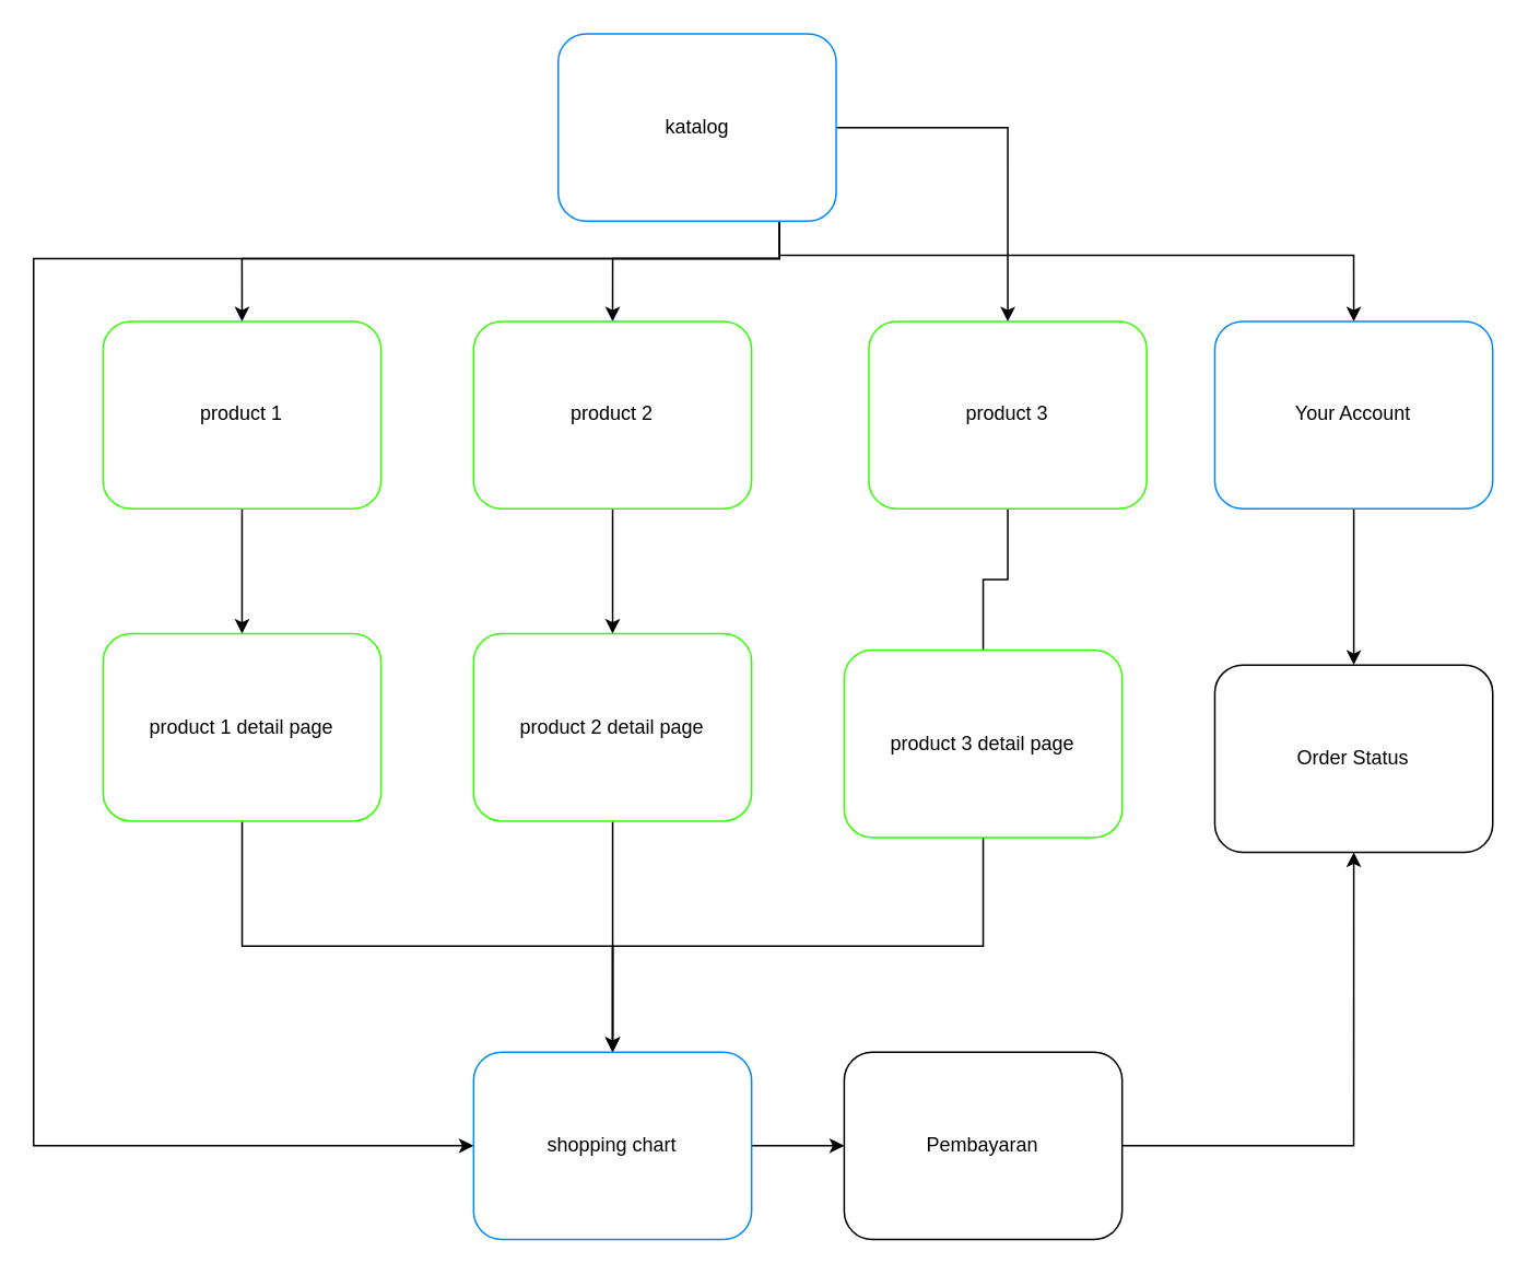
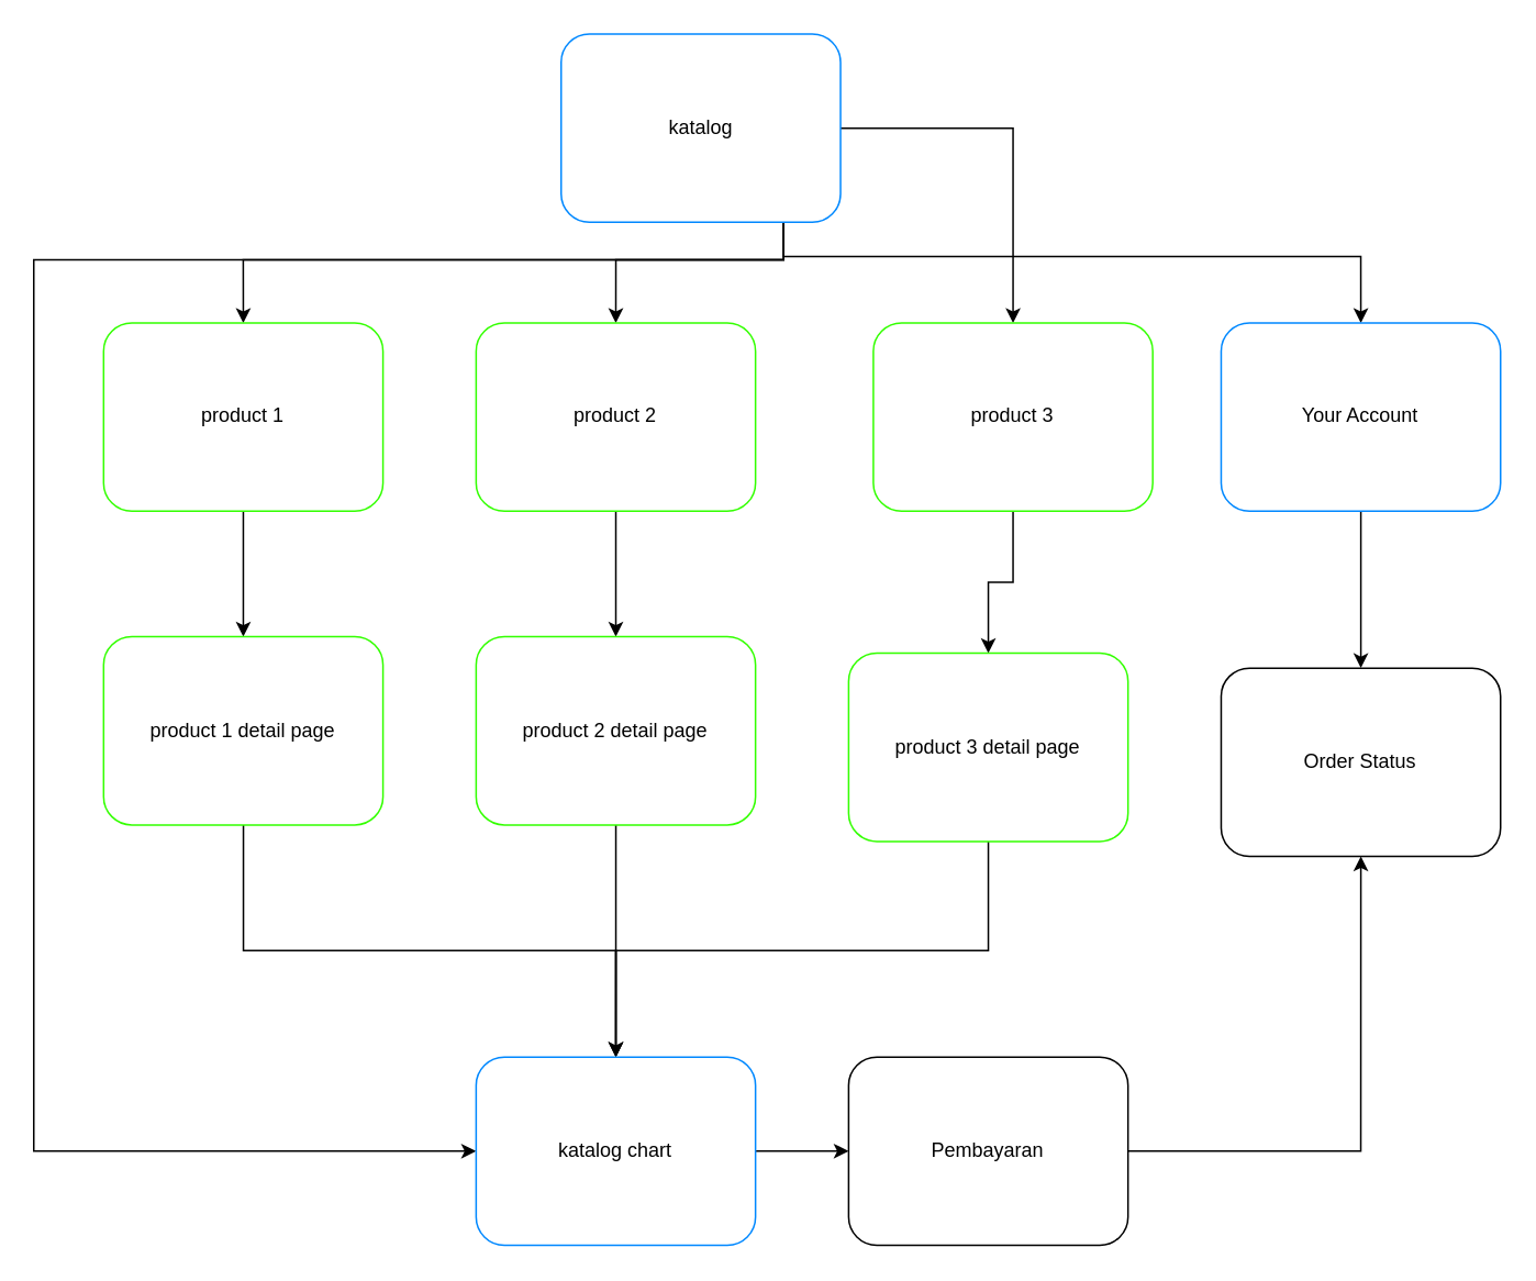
  <mxCell id="0" />
  <mxCell id="1" parent="0" />
  <mxCell id="2" style="edgeStyle=orthogonalEdgeStyle;rounded=0;orthogonalLoop=1;jettySize=auto;html=1;entryX=0.5;entryY=0;entryDx=0;entryDy=0;" edge="1" parent="1" source="7" target="9"><mxGeometry relative="1" as="geometry"><Array as="points"><mxPoint x="475" y="157" /><mxPoint x="147" y="157" /></Array></mxGeometry></mxCell>
  <mxCell id="3" style="edgeStyle=orthogonalEdgeStyle;rounded=0;orthogonalLoop=1;jettySize=auto;html=1;entryX=0.5;entryY=0;entryDx=0;entryDy=0;" edge="1" parent="1" source="7" target="11"><mxGeometry relative="1" as="geometry"><Array as="points"><mxPoint x="475" y="157" /><mxPoint x="373" y="157" /></Array></mxGeometry></mxCell>
  <mxCell id="4" style="edgeStyle=orthogonalEdgeStyle;rounded=0;orthogonalLoop=1;jettySize=auto;html=1;entryX=0.5;entryY=0;entryDx=0;entryDy=0;" edge="1" parent="1" source="7" target="13"><mxGeometry relative="1" as="geometry" /></mxCell>
  <mxCell id="5" style="edgeStyle=orthogonalEdgeStyle;rounded=0;orthogonalLoop=1;jettySize=auto;html=1;entryX=0;entryY=0.5;entryDx=0;entryDy=0;" edge="1" parent="1" source="7" target="21"><mxGeometry relative="1" as="geometry"><Array as="points"><mxPoint x="475" y="157" /><mxPoint x="20" y="157" /><mxPoint x="20" y="698" /></Array></mxGeometry></mxCell>
  <mxCell id="6" style="edgeStyle=orthogonalEdgeStyle;rounded=0;orthogonalLoop=1;jettySize=auto;html=1;entryX=0.5;entryY=0;entryDx=0;entryDy=0;" edge="1" parent="1" source="7" target="26"><mxGeometry relative="1" as="geometry"><Array as="points"><mxPoint x="475" y="155" /><mxPoint x="825" y="155" /></Array></mxGeometry></mxCell>
  <mxCell id="7" value="katalog" style="rounded=1;whiteSpace=wrap;html=1;strokeColor=#0088FF;" vertex="1" parent="1"><mxGeometry x="340" y="20" width="169.524" height="114.213" as="geometry" /></mxCell>
  <mxCell id="8" value="" style="edgeStyle=orthogonalEdgeStyle;rounded=0;orthogonalLoop=1;jettySize=auto;html=1;" edge="1" parent="1" source="9" target="15"><mxGeometry relative="1" as="geometry" /></mxCell>
  <mxCell id="9" value="product 1" style="rounded=1;whiteSpace=wrap;html=1;strokeColor=#33FF00;" vertex="1" parent="1"><mxGeometry x="62.381" y="195.355" width="169.524" height="114.213" as="geometry" /></mxCell>
  <mxCell id="10" value="" style="edgeStyle=orthogonalEdgeStyle;rounded=0;orthogonalLoop=1;jettySize=auto;html=1;" edge="1" parent="1" source="11" target="17"><mxGeometry relative="1" as="geometry" /></mxCell>
  <mxCell id="11" value="product 2" style="rounded=1;whiteSpace=wrap;html=1;strokeColor=#33FF00;" vertex="1" parent="1"><mxGeometry x="288.413" y="195.355" width="169.524" height="114.213" as="geometry" /></mxCell>
- <mxCell id="12" value="" style="edgeStyle=orthogonalEdgeStyle;rounded=0;orthogonalLoop=1;jettySize=auto;html=1;endArrow=none;" edge="1" parent="1" source="13" target="19"><mxGeometry relative="1" as="geometry" /></mxCell>
+ <mxCell id="12" value="" style="edgeStyle=orthogonalEdgeStyle;rounded=0;orthogonalLoop=1;jettySize=auto;html=1;" edge="1" parent="1" source="13" target="19"><mxGeometry relative="1" as="geometry" /></mxCell>
  <mxCell id="13" value="product 3" style="rounded=1;whiteSpace=wrap;html=1;strokeColor=#33FF00;" vertex="1" parent="1"><mxGeometry x="529.444" y="195.355" width="169.524" height="114.213" as="geometry" /></mxCell>
  <mxCell id="14" style="edgeStyle=orthogonalEdgeStyle;rounded=0;orthogonalLoop=1;jettySize=auto;html=1;entryX=0.5;entryY=0;entryDx=0;entryDy=0;" edge="1" parent="1" source="15" target="21"><mxGeometry relative="1" as="geometry"><Array as="points"><mxPoint x="147.143" y="576.066" /><mxPoint x="373.175" y="576.066" /></Array></mxGeometry></mxCell>
  <mxCell id="15" value="product 1 detail page" style="rounded=1;whiteSpace=wrap;html=1;strokeColor=#33FF00;" vertex="1" parent="1"><mxGeometry x="62.381" y="385.711" width="169.524" height="114.213" as="geometry" /></mxCell>
  <mxCell id="16" style="edgeStyle=orthogonalEdgeStyle;rounded=0;orthogonalLoop=1;jettySize=auto;html=1;entryX=0.5;entryY=0;entryDx=0;entryDy=0;" edge="1" parent="1" source="17" target="21"><mxGeometry relative="1" as="geometry" /></mxCell>
  <mxCell id="17" value="product 2 detail page" style="rounded=1;whiteSpace=wrap;html=1;strokeColor=#33FF00;" vertex="1" parent="1"><mxGeometry x="288.413" y="385.711" width="169.524" height="114.213" as="geometry" /></mxCell>
  <mxCell id="18" style="edgeStyle=orthogonalEdgeStyle;rounded=0;orthogonalLoop=1;jettySize=auto;html=1;entryX=0.5;entryY=0;entryDx=0;entryDy=0;" edge="1" parent="1" source="19" target="21"><mxGeometry relative="1" as="geometry"><Array as="points"><mxPoint x="599.206" y="576.066" /><mxPoint x="373.175" y="576.066" /></Array></mxGeometry></mxCell>
  <mxCell id="19" value="product 3&lt;span style=&quot;background-color: initial;&quot;&gt;&amp;nbsp;detail page&lt;/span&gt;" style="rounded=1;whiteSpace=wrap;html=1;strokeColor=#33FF00;" vertex="1" parent="1"><mxGeometry x="514.444" y="395.711" width="169.524" height="114.213" as="geometry" /></mxCell>
  <mxCell id="20" value="" style="edgeStyle=orthogonalEdgeStyle;rounded=0;orthogonalLoop=1;jettySize=auto;html=1;" edge="1" parent="1" source="21" target="23"><mxGeometry relative="1" as="geometry" /></mxCell>
- <mxCell id="21" value="shopping chart" style="rounded=1;whiteSpace=wrap;html=1;strokeColor=#0088FF;" vertex="1" parent="1"><mxGeometry x="288.413" y="640.787" width="169.524" height="114.213" as="geometry" /></mxCell>
+ <mxCell id="21" value="katalog chart" style="rounded=1;whiteSpace=wrap;html=1;strokeColor=#0088FF;" vertex="1" parent="1"><mxGeometry x="288.413" y="640.787" width="169.524" height="114.213" as="geometry" /></mxCell>
  <mxCell id="22" style="edgeStyle=orthogonalEdgeStyle;rounded=0;orthogonalLoop=1;jettySize=auto;html=1;entryX=0.5;entryY=1;entryDx=0;entryDy=0;" edge="1" parent="1" source="23" target="24"><mxGeometry relative="1" as="geometry" /></mxCell>
  <mxCell id="23" value="Pembayaran" style="rounded=1;whiteSpace=wrap;html=1;" vertex="1" parent="1"><mxGeometry x="514.444" y="640.787" width="169.524" height="114.213" as="geometry" /></mxCell>
  <mxCell id="24" value="Order Status" style="rounded=1;whiteSpace=wrap;html=1;" vertex="1" parent="1"><mxGeometry x="740.476" y="404.746" width="169.524" height="114.213" as="geometry" /></mxCell>
  <mxCell id="25" value="" style="edgeStyle=orthogonalEdgeStyle;rounded=0;orthogonalLoop=1;jettySize=auto;html=1;" edge="1" parent="1" source="26" target="24"><mxGeometry relative="1" as="geometry" /></mxCell>
  <mxCell id="26" value="Your Account" style="rounded=1;whiteSpace=wrap;html=1;strokeColor=#0088FF;" vertex="1" parent="1"><mxGeometry x="740.476" y="195.355" width="169.524" height="114.213" as="geometry" /></mxCell>
